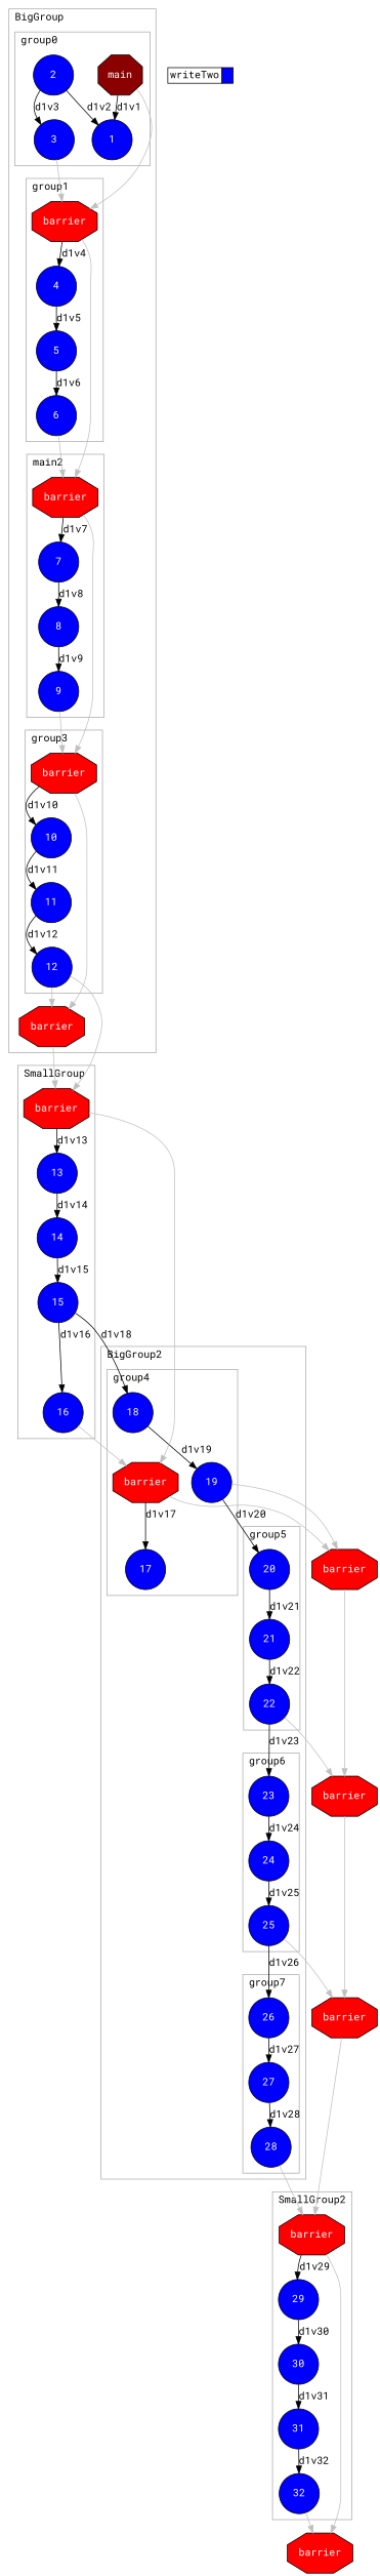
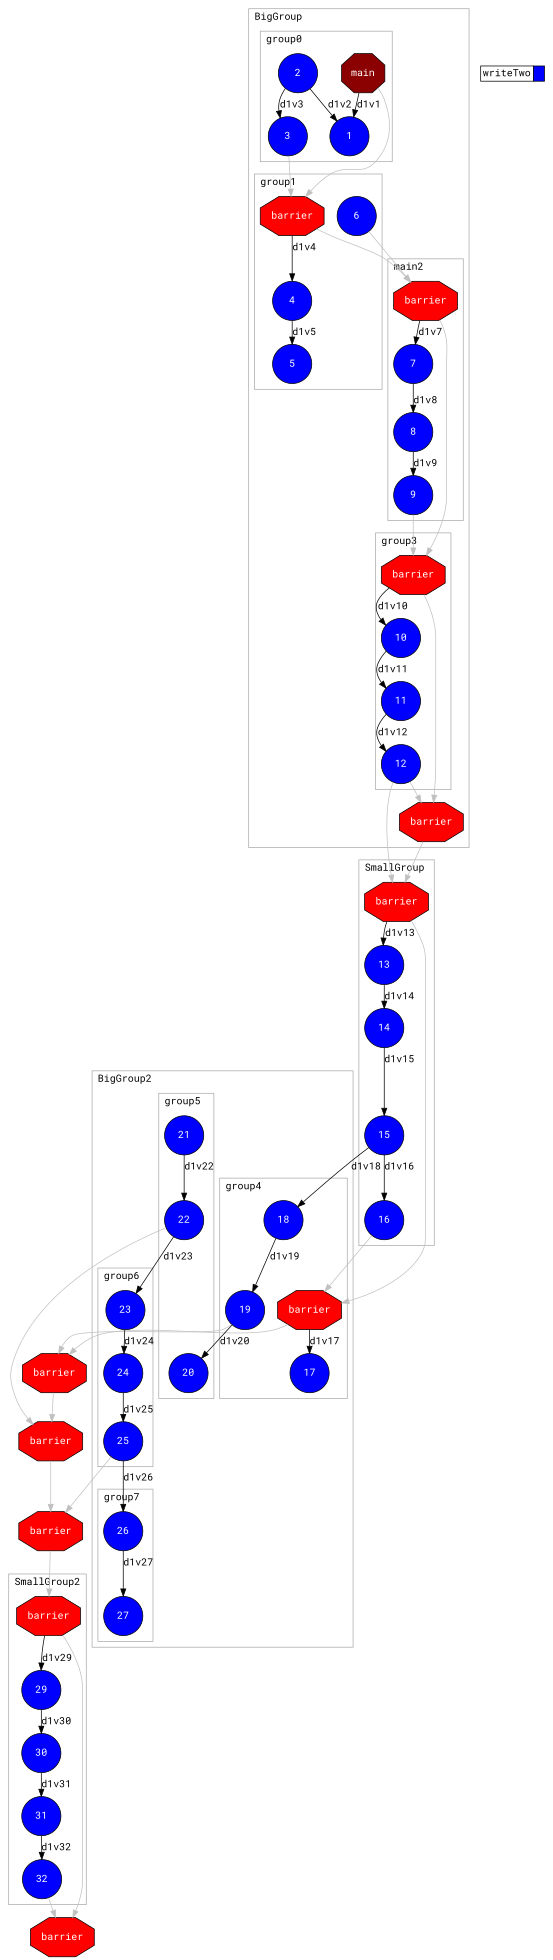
  digraph {
    compound=true
    fontname="Roboto Mono"
    labeljust=l
    newrank=true
    rankdir=TB
    node [fillcolor="#0000ff" fontcolor="#ffffff" fontname="Roboto Mono" shape=circle style=filled]
    edge [fontname="Roboto Mono"]
    n1 [fillcolor="#8B0000" fontcolor="#FFFFFF" height=0.75 label=main shape=octagon]
    1 [height=0.75]
    2 [height=0.75]
    3 [height=0.75]
    n5 [fillcolor="#ff0000" fontcolor="#FFFFFF" height=0.75 label=barrier shape=octagon]
    4 [height=0.75]
    5 [height=0.75]
    6 [height=0.75]
    n9 [fillcolor="#ff0000" fontcolor="#FFFFFF" height=0.75 label=barrier shape=octagon]
    7 [height=0.75]
    8 [height=0.75]
    9 [height=0.75]
    n13 [fillcolor="#ff0000" fontcolor="#FFFFFF" height=0.75 label=barrier shape=octagon]
    10 [height=0.75]
    11 [height=0.75]
    12 [height=0.75]
    n17 [fillcolor="#ff0000" fontcolor="#FFFFFF" height=0.75 label=barrier shape=octagon]
    n18 [fillcolor="#ff0000" fontcolor="#FFFFFF" height=0.75 label=barrier shape=octagon]
    17 [height=0.75]
    18 [height=0.75]
    19 [height=0.75]
    20 [height=0.75]
    21 [height=0.75]
    22 [height=0.75]
    23 [height=0.75]
    24 [height=0.75]
    25 [height=0.75]
    26 [height=0.75]
    27 [height=0.75]
-   28 [height=0.75]
    n31 [fillcolor="#ff0000" fontcolor="#FFFFFF" height=0.75 label=barrier shape=octagon]
    13 [height=0.75]
    14 [height=0.75]
    15 [height=0.75]
    16 [height=0.75]
    n36 [fillcolor="#ff0000" fontcolor="#FFFFFF" height=0.75 label=barrier shape=octagon]
    29 [height=0.75]
    30 [height=0.75]
    31 [height=0.75]
    32 [height=0.75]
    n41 [fillcolor="#ff0000" fontcolor="#FFFFFF" height=0.75 label=barrier shape=octagon]
    n42 [fillcolor="#ff0000" fontcolor="#FFFFFF" height=0.75 label=barrier shape=octagon]
    n43 [fillcolor="#ff0000" fontcolor="#FFFFFF" height=0.75 label=barrier shape=octagon]
    n44 [fillcolor="#ff0000" fontcolor="#FFFFFF" height=0.75 label=barrier shape=octagon]
    n45 [height=0.75 label=<       <table border="0" cellpadding="2" cellspacing="0" cellborder="1"> <tr> <td align="right">writeTwo</td> <td bgcolor="#0000ff">&nbsp;</td> </tr>       </table>     > shape=plaintext fillcolor="" fontcolor="" style=""]
    subgraph sub_1 {
      ranksep=0.20
      n41
      n42
      n43
      n44
      subgraph cluster_2 {
        color="#A9A9A9"
        label=BigGroup
        ranksep=0.20
        shape=rect
        n17
        subgraph cluster_3 {
          color="#A9A9A9"
          label=group0
          ranksep=0.20
          shape=rect
          n1
          1
          2
          3
        }
        subgraph cluster_4 {
          color="#A9A9A9"
          label=group1
          ranksep=0.20
          shape=rect
          n5
          4
          5
          6
        }
        subgraph cluster_5 {
          color="#A9A9A9"
          label=main2
          ranksep=0.20
          shape=rect
          n9
          7
          8
          9
        }
        subgraph cluster_6 {
          color="#A9A9A9"
          label=group3
          ranksep=0.20
          shape=rect
          n13
          10
          11
          12
        }
      }
      subgraph cluster_7 {
        color="#A9A9A9"
        label=BigGroup2
        ranksep=0.20
        shape=rect
        subgraph cluster_8 {
          color="#A9A9A9"
          label=group4
          ranksep=0.20
          shape=rect
          n18
          17
          18
          19
        }
        subgraph cluster_9 {
          color="#A9A9A9"
          label=group5
          ranksep=0.20
          shape=rect
          20
          21
          22
        }
        subgraph cluster_10 {
          color="#A9A9A9"
          label=group6
          ranksep=0.20
          shape=rect
          23
          24
          25
        }
        subgraph cluster_11 {
          color="#A9A9A9"
          label=group7
          ranksep=0.20
          shape=rect
          26
          27
-         28
        }
      }
      subgraph cluster_12 {
        color="#A9A9A9"
        label=SmallGroup
        ranksep=0.20
        shape=rect
        n31
        13
        14
        15
        16
      }
      subgraph cluster_13 {
        color="#A9A9A9"
        label=SmallGroup2
        ranksep=0.20
        shape=rect
        n36
        29
        30
        31
        32
      }
    }
    subgraph sub_14 {
      label=Legend
      rank=sink
      ranksep=0.20
      n45
    }
    n1 -> 1 [label=d1v1]
    n1 -> n5 [color=grey]
    2 -> 1 [label=d1v2]
    2 -> 3 [label=d1v3]
    3 -> n5 [color=grey]
    n5 -> 4 [label=d1v4]
    n5 -> n9 [color=grey]
    4 -> 5 [label=d1v5]
-   5 -> 6 [label=d1v6]
    6 -> n9 [color=grey]
    n9 -> 7 [label=d1v7]
    n9 -> n13 [color=grey]
    7 -> 8 [label=d1v8]
    8 -> 9 [label=d1v9]
    9 -> n13 [color=grey]
    n13 -> 10 [label=d1v10]
    n13 -> n17 [color=grey]
    10 -> 11 [label=d1v11]
    11 -> 12 [label=d1v12]
    12 -> n17 [color=grey]
    12 -> n31 [color=grey]
    n17 -> n31 [color=grey]
    n18 -> 17 [label=d1v17]
    n18 -> n41 [color=grey]
    18 -> 19 [label=d1v19]
    19 -> 20 [label=d1v20]
    19 -> n41 [color=grey]
-   20 -> 21 [label=d1v21]
    21 -> 22 [label=d1v22]
    22 -> 23 [label=d1v23]
    22 -> n42 [color=grey]
    23 -> 24 [label=d1v24]
    24 -> 25 [label=d1v25]
    25 -> 26 [label=d1v26]
    25 -> n43 [color=grey]
    26 -> 27 [label=d1v27]
-   27 -> 28 [label=d1v28]
-   28 -> n36 [color=grey]
    n31 -> n18 [color=grey]
    n31 -> 13 [label=d1v13]
    13 -> 14 [label=d1v14]
    14 -> 15 [label=d1v15]
    15 -> 18 [label=d1v18]
    15 -> 16 [label=d1v16]
    16 -> n18 [color=grey]
    n36 -> 29 [label=d1v29]
    n36 -> n44 [color=grey]
    29 -> 30 [label=d1v30]
    30 -> 31 [label=d1v31]
    31 -> 32 [label=d1v32]
    32 -> n44 [color=grey]
    n41 -> n42 [color=grey]
    n42 -> n43 [color=grey]
    n43 -> n36 [color=grey]
  }
